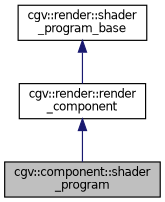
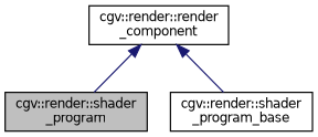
  digraph {
    node [color=black fontname=Helvetica fontsize=10 shape=record]
    edge [color=midnightblue dir=back fontname=Helvetica fontsize=10 labelfontname=Helvetica labelfontsize=10 style=solid]
-   n1 [fillcolor=grey75 fontcolor=black height=0.2 label="cgv::component::shader\l_program" style=filled width=0.4]
+   n1 [fillcolor=grey75 fontcolor=black height=0.2 label="cgv::render::shader\l_program" style=filled width=0.4]
    n2 [height=0.2 label="cgv::render::shader\l_program_base" width=0.4]
    n3 [height=0.2 label="cgv::render::render\l_component" width=0.4]
    n3 -> n1
-   n2 -> n3
+   n3 -> n2
  }
